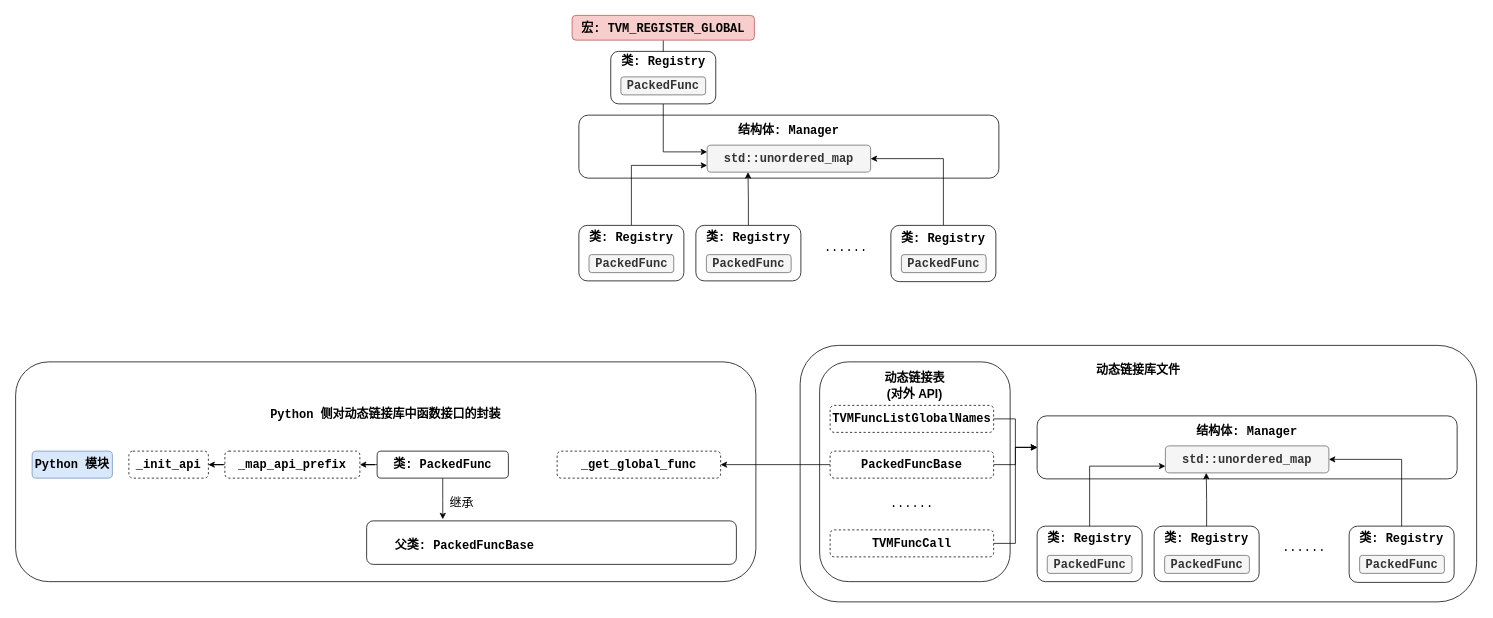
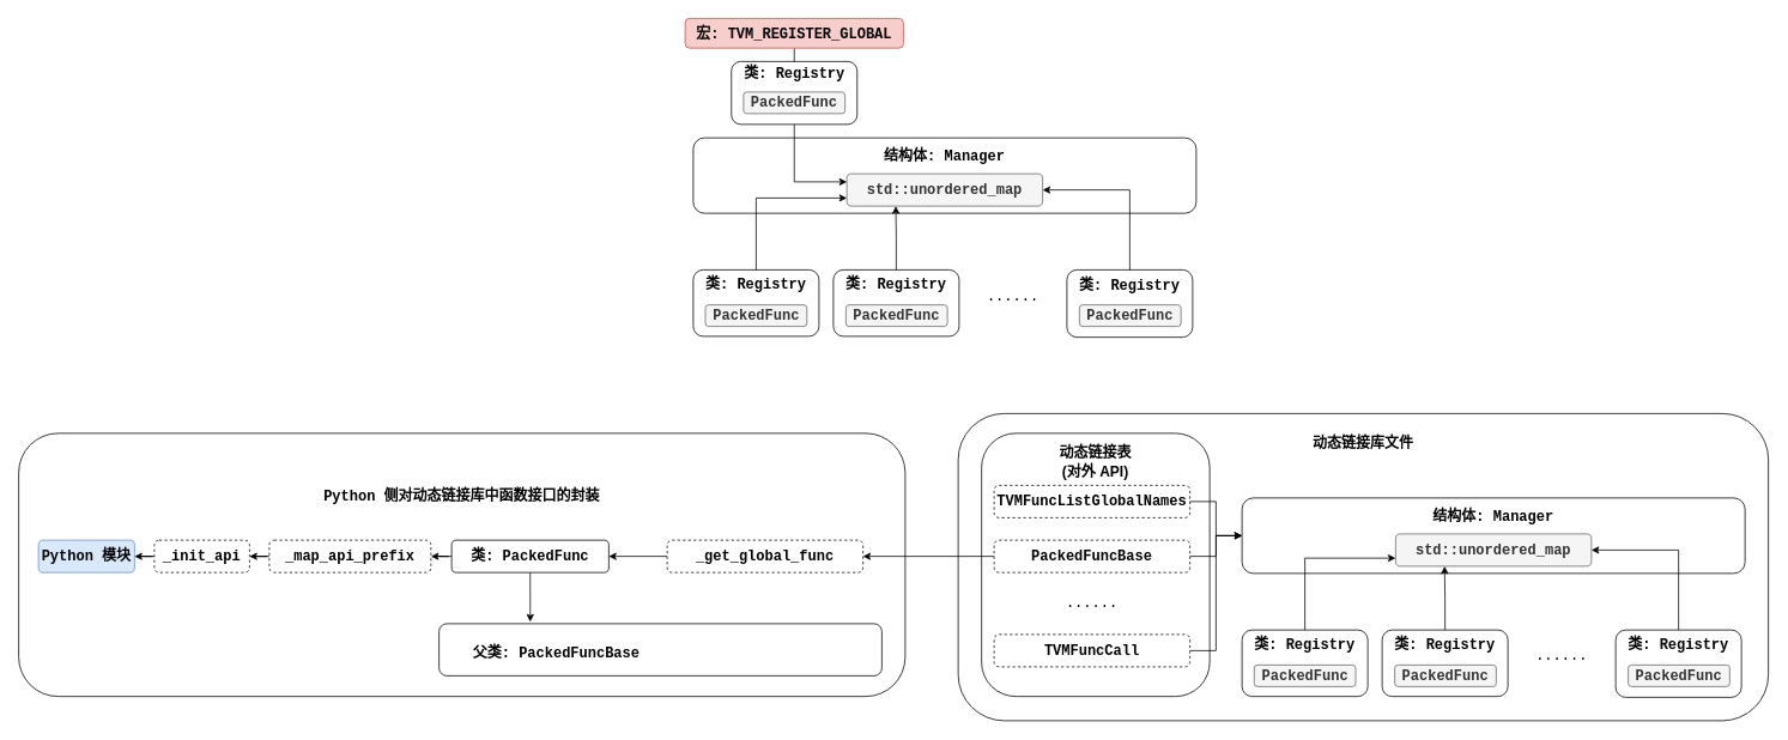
  <mxCell id="0" />
  <mxCell id="1" parent="0" />
  <mxCell id="2" value="&lt;font style=&quot;font-size: 16px&quot;&gt;&lt;span style=&quot;font-family: &amp;#34;courier new&amp;#34;&quot;&gt;Python 侧对动态链接库中函数接口的封装&lt;br&gt;&lt;/span&gt;&lt;br&gt;&lt;br&gt;&lt;br&gt;&lt;br&gt;&lt;br&gt;&lt;br&gt;&lt;br&gt;&lt;br&gt;&lt;/font&gt;" style="rounded=1;whiteSpace=wrap;html=1;fontStyle=1;fontSize=16;" vertex="1" parent="1"><mxGeometry x="20" y="482" width="987" height="293" as="geometry" /></mxCell>
  <mxCell id="3" value="&lt;font face=&quot;Courier New&quot; style=&quot;font-size: 16px&quot;&gt;动态链接库文件&lt;br&gt;&lt;br&gt;&lt;br&gt;&lt;br&gt;&lt;br&gt;&lt;br&gt;&lt;br&gt;&lt;br&gt;&lt;br&gt;&lt;br&gt;&lt;br&gt;&lt;br&gt;&lt;br&gt;&lt;br&gt;&lt;/font&gt;" style="rounded=1;whiteSpace=wrap;html=1;fontStyle=1;fontSize=16;" vertex="1" parent="1"><mxGeometry x="1066" y="460" width="902" height="342" as="geometry" /></mxCell>
  <mxCell id="4" value="&lt;font style=&quot;font-size: 16px&quot;&gt;&lt;font face=&quot;courier new&quot;&gt;动态链接表&lt;br&gt;&lt;/font&gt;(对外 API)&lt;br&gt;&lt;br&gt;&lt;br&gt;&lt;br&gt;&lt;br&gt;&lt;br&gt;&lt;br&gt;&lt;br&gt;&lt;br&gt;&lt;br&gt;&lt;br&gt;&lt;br&gt;&lt;br&gt;&lt;/font&gt;" style="rounded=1;whiteSpace=wrap;html=1;fontStyle=1;fontSize=16;" vertex="1" parent="1"><mxGeometry x="1092" y="482" width="254" height="293" as="geometry" /></mxCell>
  <mxCell id="5" value="&lt;span style=&quot;font-family: &amp;#34;courier new&amp;#34;&quot;&gt;结构体:&amp;nbsp;&lt;/span&gt;&lt;font face=&quot;Courier New&quot; style=&quot;font-size: 16px&quot;&gt;Manager&lt;br&gt;&lt;br&gt;&lt;br&gt;&lt;/font&gt;" style="rounded=1;whiteSpace=wrap;html=1;fontStyle=1;fontSize=16;" parent="1" vertex="1"><mxGeometry x="771" y="153" width="560" height="84" as="geometry" /></mxCell>
  <mxCell id="6" style="edgeStyle=orthogonalEdgeStyle;rounded=0;orthogonalLoop=1;jettySize=auto;html=1;entryX=0;entryY=0.75;entryDx=0;entryDy=0;fontFamily=Courier New;fontSize=16;exitX=0.5;exitY=0;exitDx=0;exitDy=0;" parent="1" source="7" target="12" edge="1"><mxGeometry relative="1" as="geometry" /></mxCell>
  <mxCell id="7" value="&lt;span style=&quot;font-family: &amp;#34;courier new&amp;#34;&quot;&gt;类:&amp;nbsp;&lt;/span&gt;&lt;font face=&quot;Courier New&quot; style=&quot;font-size: 16px&quot;&gt;Registry&lt;br&gt;&lt;br&gt;&lt;br&gt;&lt;/font&gt;" style="rounded=1;whiteSpace=wrap;html=1;fontStyle=1;fontSize=16;" parent="1" vertex="1"><mxGeometry x="771" y="300" width="140" height="74" as="geometry" /></mxCell>
  <mxCell id="8" style="edgeStyle=orthogonalEdgeStyle;rounded=0;orthogonalLoop=1;jettySize=auto;html=1;entryX=0.25;entryY=1;entryDx=0;entryDy=0;fontFamily=Courier New;fontSize=16;" parent="1" source="9" target="12" edge="1"><mxGeometry relative="1" as="geometry" /></mxCell>
  <mxCell id="9" value="&lt;span style=&quot;font-family: &amp;#34;courier new&amp;#34;&quot;&gt;类:&amp;nbsp;&lt;/span&gt;&lt;font face=&quot;Courier New&quot; style=&quot;font-size: 16px&quot;&gt;Registry&lt;br&gt;&lt;br&gt;&lt;br&gt;&lt;/font&gt;" style="rounded=1;whiteSpace=wrap;html=1;fontStyle=1;fontSize=16;" parent="1" vertex="1"><mxGeometry x="927" y="300" width="140" height="74" as="geometry" /></mxCell>
  <mxCell id="10" style="edgeStyle=orthogonalEdgeStyle;rounded=0;orthogonalLoop=1;jettySize=auto;html=1;entryX=1;entryY=0.5;entryDx=0;entryDy=0;fontFamily=Courier New;fontSize=16;exitX=0.5;exitY=0;exitDx=0;exitDy=0;" parent="1" source="11" target="12" edge="1"><mxGeometry relative="1" as="geometry" /></mxCell>
  <mxCell id="11" value="&lt;span style=&quot;font-family: &amp;#34;courier new&amp;#34;&quot;&gt;类:&amp;nbsp;&lt;/span&gt;&lt;font face=&quot;Courier New&quot; style=&quot;font-size: 16px&quot;&gt;Registry&lt;br&gt;&lt;br&gt;&lt;br&gt;&lt;/font&gt;" style="rounded=1;whiteSpace=wrap;html=1;fontStyle=1;fontSize=16;" parent="1" vertex="1"><mxGeometry x="1187" y="300" width="140" height="75" as="geometry" /></mxCell>
  <mxCell id="12" value="&lt;font face=&quot;Courier New&quot; style=&quot;font-size: 16px&quot;&gt;std::unordered_map&lt;/font&gt;" style="rounded=1;whiteSpace=wrap;html=1;fontStyle=1;fontSize=16;fillColor=#f5f5f5;fontColor=#333333;strokeColor=#666666;" parent="1" vertex="1"><mxGeometry x="942" y="193" width="218" height="36" as="geometry" /></mxCell>
  <mxCell id="13" value="......" style="text;html=1;strokeColor=none;fillColor=none;align=center;verticalAlign=middle;whiteSpace=wrap;rounded=0;fontFamily=Courier New;fontSize=16;" parent="1" vertex="1"><mxGeometry x="1097" y="315" width="60" height="30" as="geometry" /></mxCell>
  <mxCell id="14" style="edgeStyle=orthogonalEdgeStyle;rounded=0;orthogonalLoop=1;jettySize=auto;html=1;entryX=0;entryY=0.25;entryDx=0;entryDy=0;fontFamily=Courier New;fontSize=16;" parent="1" source="15" target="12" edge="1"><mxGeometry relative="1" as="geometry" /></mxCell>
  <mxCell id="15" value="&lt;font face=&quot;Courier New&quot; style=&quot;font-size: 16px&quot;&gt;宏: TVM_REGISTER_GLOBAL&lt;/font&gt;" style="rounded=1;whiteSpace=wrap;html=1;fontStyle=1;fontSize=16;fillColor=#f8cecc;strokeColor=#b85450;" parent="1" vertex="1"><mxGeometry x="762" y="20" width="243" height="33" as="geometry" /></mxCell>
  <mxCell id="16" value="&lt;font face=&quot;Courier New&quot; style=&quot;font-size: 16px&quot;&gt;类: Registry&lt;br&gt;&lt;br&gt;&lt;br&gt;&lt;/font&gt;" style="rounded=1;whiteSpace=wrap;html=1;fontStyle=1;fontSize=16;" parent="1" vertex="1"><mxGeometry x="813.5" y="68" width="140" height="70" as="geometry" /></mxCell>
  <mxCell id="17" value="&lt;font face=&quot;Courier New&quot;&gt;PackedFunc&lt;/font&gt;" style="rounded=1;whiteSpace=wrap;html=1;fontStyle=1;fontSize=16;fillColor=#f5f5f5;fontColor=#333333;strokeColor=#666666;" parent="1" vertex="1"><mxGeometry x="827" y="102" width="113" height="24" as="geometry" /></mxCell>
  <mxCell id="18" value="&lt;font face=&quot;Courier New&quot;&gt;PackedFunc&lt;/font&gt;" style="rounded=1;whiteSpace=wrap;html=1;fontStyle=1;fontSize=16;fillColor=#f5f5f5;fontColor=#333333;strokeColor=#666666;" parent="1" vertex="1"><mxGeometry x="784.5" y="339" width="113" height="24" as="geometry" /></mxCell>
  <mxCell id="19" value="&lt;font face=&quot;Courier New&quot;&gt;PackedFunc&lt;/font&gt;" style="rounded=1;whiteSpace=wrap;html=1;fontStyle=1;fontSize=16;fillColor=#f5f5f5;fontColor=#333333;strokeColor=#666666;" parent="1" vertex="1"><mxGeometry x="941" y="339" width="113" height="24" as="geometry" /></mxCell>
  <mxCell id="20" value="&lt;font face=&quot;Courier New&quot;&gt;PackedFunc&lt;/font&gt;" style="rounded=1;whiteSpace=wrap;html=1;fontStyle=1;fontSize=16;fillColor=#f5f5f5;fontColor=#333333;strokeColor=#666666;" parent="1" vertex="1"><mxGeometry x="1201" y="339" width="113" height="24" as="geometry" /></mxCell>
  <mxCell id="21" style="edgeStyle=orthogonalEdgeStyle;rounded=0;orthogonalLoop=1;jettySize=auto;html=1;entryX=0;entryY=0.5;entryDx=0;entryDy=0;" edge="1" parent="1" source="22" target="29"><mxGeometry relative="1" as="geometry" /></mxCell>
  <mxCell id="22" value="&lt;font face=&quot;Courier New&quot;&gt;TVMFuncListGlobalNames&lt;/font&gt;" style="rounded=1;whiteSpace=wrap;html=1;fontStyle=1;fontSize=16;dashed=1;" vertex="1" parent="1"><mxGeometry x="1106" y="540" width="218" height="36" as="geometry" /></mxCell>
  <mxCell id="23" style="edgeStyle=orthogonalEdgeStyle;rounded=0;orthogonalLoop=1;jettySize=auto;html=1;entryX=0;entryY=0.5;entryDx=0;entryDy=0;" edge="1" parent="1" source="25" target="29"><mxGeometry relative="1" as="geometry" /></mxCell>
  <mxCell id="24" style="edgeStyle=orthogonalEdgeStyle;rounded=0;orthogonalLoop=1;jettySize=auto;html=1;" edge="1" parent="1" source="25" target="42"><mxGeometry relative="1" as="geometry" /></mxCell>
  <mxCell id="25" value="&lt;font face=&quot;Courier New&quot;&gt;PackedFuncBase&lt;/font&gt;" style="rounded=1;whiteSpace=wrap;html=1;fontStyle=1;fontSize=16;dashed=1;" vertex="1" parent="1"><mxGeometry x="1106" y="601" width="218" height="36" as="geometry" /></mxCell>
  <mxCell id="26" style="edgeStyle=orthogonalEdgeStyle;rounded=0;orthogonalLoop=1;jettySize=auto;html=1;entryX=0;entryY=0.5;entryDx=0;entryDy=0;" edge="1" parent="1" source="27" target="29"><mxGeometry relative="1" as="geometry" /></mxCell>
  <mxCell id="27" value="&lt;font face=&quot;Courier New&quot;&gt;TVMFuncCall&lt;/font&gt;" style="rounded=1;whiteSpace=wrap;html=1;fontStyle=1;fontSize=16;dashed=1;" vertex="1" parent="1"><mxGeometry x="1106" y="706" width="218" height="36" as="geometry" /></mxCell>
  <mxCell id="28" value="......" style="text;html=1;strokeColor=none;fillColor=none;align=center;verticalAlign=middle;whiteSpace=wrap;rounded=0;fontFamily=Courier New;fontSize=16;" vertex="1" parent="1"><mxGeometry x="1185" y="657" width="60" height="30" as="geometry" /></mxCell>
  <mxCell id="29" value="&lt;span style=&quot;font-family: &amp;#34;courier new&amp;#34;&quot;&gt;结构体:&amp;nbsp;&lt;/span&gt;&lt;font face=&quot;Courier New&quot; style=&quot;font-size: 16px&quot;&gt;Manager&lt;br&gt;&lt;br&gt;&lt;br&gt;&lt;/font&gt;" style="rounded=1;whiteSpace=wrap;html=1;fontStyle=1;fontSize=16;" vertex="1" parent="1"><mxGeometry x="1382" y="554" width="560" height="84" as="geometry" /></mxCell>
  <mxCell id="30" style="edgeStyle=orthogonalEdgeStyle;rounded=0;orthogonalLoop=1;jettySize=auto;html=1;entryX=0;entryY=0.75;entryDx=0;entryDy=0;fontFamily=Courier New;fontSize=16;exitX=0.5;exitY=0;exitDx=0;exitDy=0;" edge="1" parent="1" source="31" target="36"><mxGeometry relative="1" as="geometry" /></mxCell>
  <mxCell id="31" value="&lt;span style=&quot;font-family: &amp;#34;courier new&amp;#34;&quot;&gt;类:&amp;nbsp;&lt;/span&gt;&lt;font face=&quot;Courier New&quot; style=&quot;font-size: 16px&quot;&gt;Registry&lt;br&gt;&lt;br&gt;&lt;br&gt;&lt;/font&gt;" style="rounded=1;whiteSpace=wrap;html=1;fontStyle=1;fontSize=16;" vertex="1" parent="1"><mxGeometry x="1382" y="701" width="140" height="74" as="geometry" /></mxCell>
  <mxCell id="32" style="edgeStyle=orthogonalEdgeStyle;rounded=0;orthogonalLoop=1;jettySize=auto;html=1;entryX=0.25;entryY=1;entryDx=0;entryDy=0;fontFamily=Courier New;fontSize=16;" edge="1" parent="1" source="33" target="36"><mxGeometry relative="1" as="geometry" /></mxCell>
  <mxCell id="33" value="&lt;span style=&quot;font-family: &amp;#34;courier new&amp;#34;&quot;&gt;类:&amp;nbsp;&lt;/span&gt;&lt;font face=&quot;Courier New&quot; style=&quot;font-size: 16px&quot;&gt;Registry&lt;br&gt;&lt;br&gt;&lt;br&gt;&lt;/font&gt;" style="rounded=1;whiteSpace=wrap;html=1;fontStyle=1;fontSize=16;" vertex="1" parent="1"><mxGeometry x="1538" y="701" width="140" height="74" as="geometry" /></mxCell>
  <mxCell id="34" style="edgeStyle=orthogonalEdgeStyle;rounded=0;orthogonalLoop=1;jettySize=auto;html=1;entryX=1;entryY=0.5;entryDx=0;entryDy=0;fontFamily=Courier New;fontSize=16;exitX=0.5;exitY=0;exitDx=0;exitDy=0;" edge="1" parent="1" source="35" target="36"><mxGeometry relative="1" as="geometry" /></mxCell>
  <mxCell id="35" value="&lt;span style=&quot;font-family: &amp;#34;courier new&amp;#34;&quot;&gt;类:&amp;nbsp;&lt;/span&gt;&lt;font face=&quot;Courier New&quot; style=&quot;font-size: 16px&quot;&gt;Registry&lt;br&gt;&lt;br&gt;&lt;br&gt;&lt;/font&gt;" style="rounded=1;whiteSpace=wrap;html=1;fontStyle=1;fontSize=16;" vertex="1" parent="1"><mxGeometry x="1798" y="701" width="140" height="75" as="geometry" /></mxCell>
  <mxCell id="36" value="&lt;font face=&quot;Courier New&quot; style=&quot;font-size: 16px&quot;&gt;std::unordered_map&lt;/font&gt;" style="rounded=1;whiteSpace=wrap;html=1;fontStyle=1;fontSize=16;fillColor=#f5f5f5;fontColor=#333333;strokeColor=#666666;" vertex="1" parent="1"><mxGeometry x="1553" y="594" width="218" height="36" as="geometry" /></mxCell>
  <mxCell id="37" value="......" style="text;html=1;strokeColor=none;fillColor=none;align=center;verticalAlign=middle;whiteSpace=wrap;rounded=0;fontFamily=Courier New;fontSize=16;" vertex="1" parent="1"><mxGeometry x="1708" y="716" width="60" height="30" as="geometry" /></mxCell>
  <mxCell id="38" value="&lt;font face=&quot;Courier New&quot;&gt;PackedFunc&lt;/font&gt;" style="rounded=1;whiteSpace=wrap;html=1;fontStyle=1;fontSize=16;fillColor=#f5f5f5;fontColor=#333333;strokeColor=#666666;" vertex="1" parent="1"><mxGeometry x="1395.5" y="740" width="113" height="24" as="geometry" /></mxCell>
  <mxCell id="39" value="&lt;font face=&quot;Courier New&quot;&gt;PackedFunc&lt;/font&gt;" style="rounded=1;whiteSpace=wrap;html=1;fontStyle=1;fontSize=16;fillColor=#f5f5f5;fontColor=#333333;strokeColor=#666666;" vertex="1" parent="1"><mxGeometry x="1552" y="740" width="113" height="24" as="geometry" /></mxCell>
  <mxCell id="40" value="&lt;font face=&quot;Courier New&quot;&gt;PackedFunc&lt;/font&gt;" style="rounded=1;whiteSpace=wrap;html=1;fontStyle=1;fontSize=16;fillColor=#f5f5f5;fontColor=#333333;strokeColor=#666666;" vertex="1" parent="1"><mxGeometry x="1812" y="740" width="113" height="24" as="geometry" /></mxCell>
+ <mxCell id="41" style="edgeStyle=orthogonalEdgeStyle;rounded=0;orthogonalLoop=1;jettySize=auto;html=1;" edge="1" parent="1" source="42" target="45"><mxGeometry relative="1" as="geometry" /></mxCell>
  <mxCell id="42" value="&lt;font face=&quot;Courier New&quot;&gt;_get_global_func&lt;/font&gt;" style="rounded=1;whiteSpace=wrap;html=1;fontStyle=1;fontSize=16;dashed=1;" vertex="1" parent="1"><mxGeometry x="742" y="601" width="218" height="36" as="geometry" /></mxCell>
  <mxCell id="43" style="edgeStyle=orthogonalEdgeStyle;rounded=0;orthogonalLoop=1;jettySize=auto;html=1;entryX=0.206;entryY=-0.038;entryDx=0;entryDy=0;entryPerimeter=0;" edge="1" parent="1" source="45" target="46"><mxGeometry relative="1" as="geometry" /></mxCell>
  <mxCell id="44" style="edgeStyle=orthogonalEdgeStyle;rounded=0;orthogonalLoop=1;jettySize=auto;html=1;entryX=1;entryY=0.5;entryDx=0;entryDy=0;" edge="1" parent="1" source="45" target="52"><mxGeometry relative="1" as="geometry" /></mxCell>
  <mxCell id="45" value="&lt;span style=&quot;font-family: &amp;#34;courier new&amp;#34;&quot;&gt;类: PackedFunc&lt;/span&gt;&lt;font face=&quot;Courier New&quot; style=&quot;font-size: 16px&quot;&gt;&lt;br&gt;&lt;/font&gt;" style="rounded=1;whiteSpace=wrap;html=1;fontStyle=1;fontSize=16;" vertex="1" parent="1"><mxGeometry x="502" y="601" width="175" height="36" as="geometry" /></mxCell>
  <mxCell id="46" value="&lt;font face=&quot;Courier New&quot; style=&quot;font-size: 16px&quot;&gt;&lt;br&gt;&lt;/font&gt;" style="rounded=1;whiteSpace=wrap;html=1;fontStyle=1;fontSize=16;" vertex="1" parent="1"><mxGeometry x="488" y="694" width="493" height="58" as="geometry" /></mxCell>
- <mxCell id="47" value="继承" style="text;html=1;strokeColor=none;fillColor=none;align=center;verticalAlign=middle;whiteSpace=wrap;rounded=0;fontFamily=Courier New;fontSize=16;" vertex="1" parent="1"><mxGeometry x="585" y="657" width="60" height="30" as="geometry" /></mxCell>
  <mxCell id="48" value="&lt;meta charset=&quot;utf-8&quot;&gt;&lt;span style=&quot;color: rgb(0, 0, 0); font-family: &amp;quot;courier new&amp;quot;; font-size: 16px; font-style: normal; font-weight: 700; letter-spacing: normal; text-align: center; text-indent: 0px; text-transform: none; word-spacing: 0px; background-color: rgb(255, 255, 255); display: inline; float: none;&quot;&gt;父类: PackedFuncBase&lt;/span&gt;" style="text;whiteSpace=wrap;html=1;" vertex="1" parent="1"><mxGeometry x="524" y="712.004" width="206" height="28" as="geometry" /></mxCell>
+ <mxCell id="49" style="edgeStyle=orthogonalEdgeStyle;rounded=0;orthogonalLoop=1;jettySize=auto;html=1;" edge="1" parent="1" source="50" target="53"><mxGeometry relative="1" as="geometry" /></mxCell>
  <mxCell id="50" value="&lt;font style=&quot;font-size: 16px&quot;&gt;&lt;font face=&quot;courier new&quot;&gt;_init_api&lt;/font&gt;&lt;br&gt;&lt;/font&gt;" style="rounded=1;whiteSpace=wrap;html=1;fontStyle=1;fontSize=16;dashed=1;" vertex="1" parent="1"><mxGeometry x="171" y="601" width="106" height="36" as="geometry" /></mxCell>
  <mxCell id="51" style="edgeStyle=orthogonalEdgeStyle;rounded=0;orthogonalLoop=1;jettySize=auto;html=1;entryX=1;entryY=0.5;entryDx=0;entryDy=0;" edge="1" parent="1" source="52" target="50"><mxGeometry relative="1" as="geometry" /></mxCell>
  <mxCell id="52" value="&lt;font style=&quot;font-size: 16px&quot;&gt;&lt;font face=&quot;courier new&quot;&gt;_map_api_prefix&lt;/font&gt;&lt;br&gt;&lt;/font&gt;" style="rounded=1;whiteSpace=wrap;html=1;fontStyle=1;fontSize=16;dashed=1;" vertex="1" parent="1"><mxGeometry x="299" y="601" width="180" height="36" as="geometry" /></mxCell>
  <mxCell id="53" value="&lt;span style=&quot;font-family: &amp;#34;courier new&amp;#34;&quot;&gt;Python 模块&lt;/span&gt;&lt;font face=&quot;Courier New&quot; style=&quot;font-size: 16px&quot;&gt;&lt;br&gt;&lt;/font&gt;" style="rounded=1;whiteSpace=wrap;html=1;fontStyle=1;fontSize=16;fillColor=#dae8fc;strokeColor=#6c8ebf;" vertex="1" parent="1"><mxGeometry x="42" y="601" width="107" height="36" as="geometry" /></mxCell>
